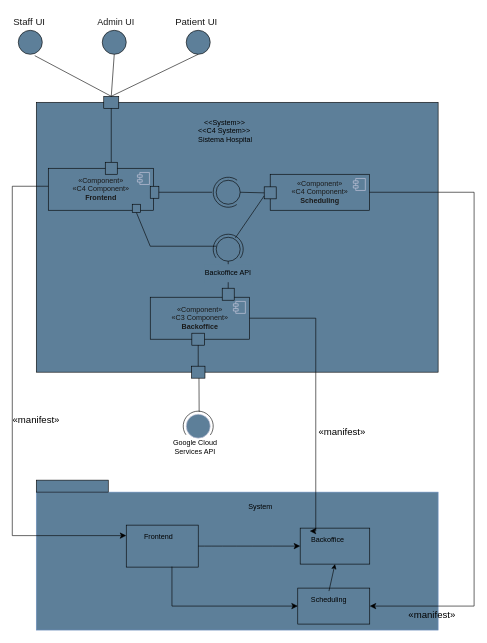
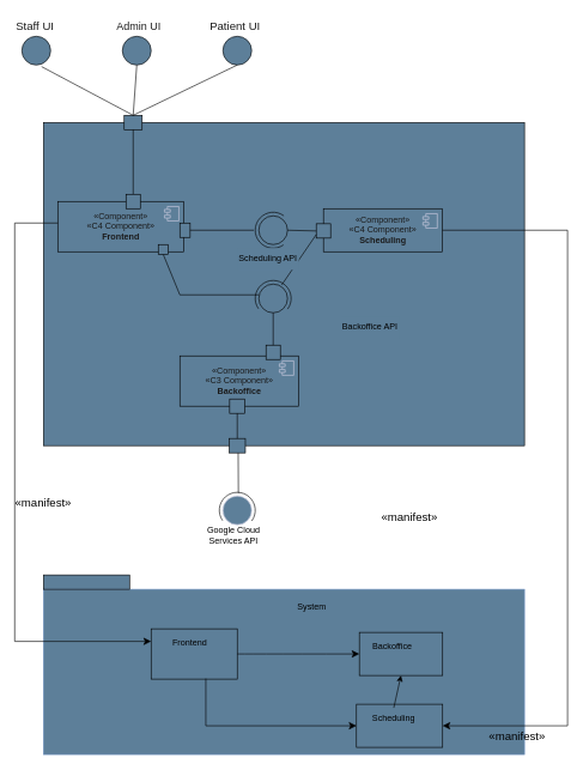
  <mxCell id="0" />
  <mxCell id="1" parent="0" />
  <mxCell id="2" value="" style="rounded=0;whiteSpace=wrap;html=1;strokeColor=#000000;fontColor=#1A1A1A;fillColor=#5D7F99;" parent="1" vertex="1"><mxGeometry x="60" y="170" width="670" height="450" as="geometry" /></mxCell>
  <mxCell id="3" value="" style="ellipse;whiteSpace=wrap;html=1;aspect=fixed;strokeColor=#000000;fontColor=#1A1A1A;fillColor=#5D7F99;" parent="1" vertex="1"><mxGeometry x="30" y="50" width="40" height="40" as="geometry" /></mxCell>
  <mxCell id="4" value="" style="ellipse;whiteSpace=wrap;html=1;aspect=fixed;strokeColor=#000000;fontColor=#1A1A1A;fillColor=#5D7F99;" parent="1" vertex="1"><mxGeometry x="170" y="50" width="40" height="40" as="geometry" /></mxCell>
  <mxCell id="5" value="" style="ellipse;whiteSpace=wrap;html=1;aspect=fixed;strokeColor=#000000;fontColor=#1A1A1A;fillColor=#5D7F99;" parent="1" vertex="1"><mxGeometry x="310" y="50" width="40" height="40" as="geometry" /></mxCell>
  <mxCell id="6" value="" style="rounded=0;whiteSpace=wrap;html=1;strokeColor=#000000;fontColor=#1A1A1A;fillColor=#5D7F99;" parent="1" vertex="1"><mxGeometry x="172.5" y="160" width="25" height="20" as="geometry" /></mxCell>
  <mxCell id="7" value="&lt;font style=&quot;font-size: 16px;&quot;&gt;Staff UI&lt;/font&gt;" style="text;html=1;whiteSpace=wrap;overflow=hidden;rounded=0;fontColor=#1A1A1A;" parent="1" vertex="1"><mxGeometry x="20" y="20" width="160" height="40" as="geometry" /></mxCell>
  <mxCell id="8" value="&lt;div style=&quot;font-size: 15px;&quot;&gt;&lt;font style=&quot;font-size: 15px;&quot;&gt;Admin UI&lt;/font&gt;&lt;/div&gt;" style="text;html=1;whiteSpace=wrap;overflow=hidden;rounded=0;fontColor=#1A1A1A;" parent="1" vertex="1"><mxGeometry x="160" y="20" width="160" height="40" as="geometry" /></mxCell>
  <mxCell id="9" value="&lt;div&gt;&lt;font style=&quot;font-size: 16px;&quot;&gt;Patient UI&lt;/font&gt;&lt;/div&gt;" style="text;html=1;whiteSpace=wrap;overflow=hidden;rounded=0;fontColor=#1A1A1A;" parent="1" vertex="1"><mxGeometry x="290" y="20" width="160" height="40" as="geometry" /></mxCell>
  <mxCell id="10" value="" style="rounded=0;whiteSpace=wrap;html=1;strokeColor=#000000;fontColor=#1A1A1A;fillColor=#5D7F99;" parent="1" vertex="1"><mxGeometry x="318.76" y="610" width="22.5" height="20" as="geometry" /></mxCell>
  <mxCell id="11" value="" style="ellipse;whiteSpace=wrap;html=1;aspect=fixed;strokeColor=#D0CEE2;fontColor=#1A1A1A;fillColor=#5D7F99;" parent="1" vertex="1"><mxGeometry x="310.01" y="690" width="40" height="40" as="geometry" /></mxCell>
  <mxCell id="12" value="" style="verticalLabelPosition=bottom;verticalAlign=top;html=1;shape=mxgraph.basic.arc;startAngle=0.653;endAngle=0.351;fillColor=#f5f5f5;fontColor=#333333;strokeColor=#000000;" parent="1" vertex="1"><mxGeometry x="305.01" y="685" width="50" height="50" as="geometry" /></mxCell>
  <mxCell id="13" value="" style="endArrow=none;html=1;rounded=0;strokeColor=#000000;fontColor=#1A1A1A;exitX=0.531;exitY=0.022;exitDx=0;exitDy=0;exitPerimeter=0;" parent="1" source="12" edge="1"><mxGeometry width="50" height="50" relative="1" as="geometry"><mxPoint x="331.26" y="680" as="sourcePoint" /><mxPoint x="331.26" y="630" as="targetPoint" /></mxGeometry></mxCell>
  <mxCell id="14" value="" style="endArrow=none;html=1;rounded=0;strokeColor=#000000;fontColor=#1A1A1A;exitX=0.5;exitY=0;exitDx=0;exitDy=0;entryX=0.686;entryY=1.056;entryDx=0;entryDy=0;entryPerimeter=0;" parent="1" source="6" target="3" edge="1"><mxGeometry width="50" height="50" relative="1" as="geometry"><mxPoint x="140" y="140" as="sourcePoint" /><mxPoint x="190" y="90" as="targetPoint" /></mxGeometry></mxCell>
  <mxCell id="15" value="" style="endArrow=none;html=1;rounded=0;strokeColor=#000000;fontColor=#1A1A1A;exitX=0.5;exitY=0;exitDx=0;exitDy=0;entryX=0.5;entryY=1;entryDx=0;entryDy=0;" parent="1" source="6" target="4" edge="1"><mxGeometry width="50" height="50" relative="1" as="geometry"><mxPoint x="280" y="140" as="sourcePoint" /><mxPoint x="330" y="90" as="targetPoint" /></mxGeometry></mxCell>
  <mxCell id="16" value="" style="endArrow=none;html=1;rounded=0;fontColor=#1A1A1A;exitX=0.5;exitY=0;exitDx=0;exitDy=0;entryX=0.5;entryY=1;entryDx=0;entryDy=0;fillColor=#f9f7ed;strokeColor=#000000;" parent="1" source="6" target="5" edge="1"><mxGeometry width="50" height="50" relative="1" as="geometry"><mxPoint x="420" y="140" as="sourcePoint" /><mxPoint x="470" y="90" as="targetPoint" /></mxGeometry></mxCell>
- <mxCell id="17" value="&lt;div&gt;&lt;span style=&quot;white-space: pre;&quot;&gt;&#09;&lt;/span&gt;&lt;span style=&quot;white-space: pre;&quot;&gt;&#09;&lt;/span&gt;&amp;lt;&amp;lt;System&amp;gt;&amp;gt;&lt;/div&gt;&lt;div&gt;&lt;span style=&quot;white-space: pre;&quot;&gt;&#09;&lt;/span&gt;&amp;nbsp;&amp;nbsp;&amp;nbsp;&amp;nbsp; &amp;lt;&amp;lt;C4 System&amp;gt;&amp;gt;&lt;/div&gt;&lt;div&gt;&lt;span style=&quot;white-space: pre;&quot;&gt;&#09;&lt;/span&gt;&amp;nbsp;&amp;nbsp;&amp;nbsp;&amp;nbsp; Sistema Hospital&lt;/div&gt;&lt;div&gt;&lt;br&gt;&lt;/div&gt;" style="text;html=1;whiteSpace=wrap;overflow=hidden;rounded=0;" parent="1" vertex="1"><mxGeometry x="285" y="190" width="190" height="70" as="geometry" /></mxCell>
  <mxCell id="18" value="&lt;div&gt;«Component»&lt;/div&gt;&lt;div&gt;«C4 Component»&lt;/div&gt;&lt;div&gt;&lt;b&gt;Frontend&lt;/b&gt;&lt;/div&gt;" style="html=1;dropTarget=0;whiteSpace=wrap;strokeColor=#000000;fontColor=#1A1A1A;fillColor=#5D7F99;" parent="1" vertex="1"><mxGeometry x="80" y="280" width="175.62" height="70" as="geometry" /></mxCell>
  <mxCell id="19" value="" style="shape=module;jettyWidth=8;jettyHeight=4;strokeColor=#D0CEE2;fontColor=#1A1A1A;fillColor=#5D7F99;" parent="18" vertex="1"><mxGeometry x="1" width="20" height="20" relative="1" as="geometry"><mxPoint x="-27" y="7" as="offset" /></mxGeometry></mxCell>
  <mxCell id="20" value="&lt;div&gt;«Component»&lt;/div&gt;&lt;div&gt;«C3 Component»&lt;/div&gt;&lt;div&gt;&lt;b&gt;Backoffice&lt;/b&gt;&lt;/div&gt;" style="html=1;dropTarget=0;whiteSpace=wrap;strokeColor=#000000;fontColor=#1A1A1A;fillColor=#5D7F99;" parent="1" vertex="1"><mxGeometry x="250" y="495" width="165.62" height="70" as="geometry" /></mxCell>
  <mxCell id="21" value="" style="shape=module;jettyWidth=8;jettyHeight=4;strokeColor=#D0CEE2;fontColor=#1A1A1A;fillColor=#5D7F99;" parent="20" vertex="1"><mxGeometry x="1" width="20" height="20" relative="1" as="geometry"><mxPoint x="-27" y="7" as="offset" /></mxGeometry></mxCell>
  <mxCell id="22" value="&lt;div&gt;«Component»&lt;/div&gt;&lt;div&gt;«C4 Component»&lt;/div&gt;&lt;div&gt;&lt;b&gt;Scheduling&lt;/b&gt;&lt;br&gt;&lt;/div&gt;" style="html=1;dropTarget=0;whiteSpace=wrap;strokeColor=#000000;fontColor=#1A1A1A;fillColor=#5D7F99;" parent="1" vertex="1"><mxGeometry x="450" y="290" width="165.62" height="60" as="geometry" /></mxCell>
  <mxCell id="23" value="" style="shape=module;jettyWidth=8;jettyHeight=4;strokeColor=#D0CEE2;fontColor=#1A1A1A;fillColor=#5D7F99;" parent="22" vertex="1"><mxGeometry x="1" width="20" height="20" relative="1" as="geometry"><mxPoint x="-27" y="7" as="offset" /></mxGeometry></mxCell>
  <mxCell id="24" value="" style="ellipse;whiteSpace=wrap;html=1;aspect=fixed;strokeColor=#000000;fontColor=#1A1A1A;fillColor=#5D7F99;" parent="1" vertex="1"><mxGeometry x="360" y="395" width="40" height="40" as="geometry" /></mxCell>
  <mxCell id="25" value="" style="verticalLabelPosition=bottom;verticalAlign=top;html=1;shape=mxgraph.basic.arc;startAngle=0.653;endAngle=0.351;fillColor=#000000;fontColor=#333333;strokeColor=#000000;" parent="1" vertex="1"><mxGeometry x="355" y="390" width="50" height="50" as="geometry" /></mxCell>
  <mxCell id="26" value="" style="ellipse;whiteSpace=wrap;html=1;aspect=fixed;strokeColor=#000000;fontColor=#1A1A1A;fillColor=#5D7F99;" parent="1" vertex="1"><mxGeometry x="360" y="300" width="40" height="40" as="geometry" /></mxCell>
  <mxCell id="27" value="" style="verticalLabelPosition=bottom;verticalAlign=top;html=1;shape=mxgraph.basic.arc;startAngle=0.653;endAngle=0.351;direction=north;fillColor=#F5F5F5;strokeColor=#000000;" parent="1" vertex="1"><mxGeometry x="355" y="295" width="50" height="50" as="geometry" /></mxCell>
  <mxCell id="28" value="" style="rounded=0;whiteSpace=wrap;html=1;strokeColor=#000000;fontColor=#1A1A1A;fillColor=#5D7F99;" parent="1" vertex="1"><mxGeometry x="250" y="310" width="14.38" height="20" as="geometry" /></mxCell>
  <mxCell id="29" value="" style="whiteSpace=wrap;html=1;aspect=fixed;strokeColor=#000000;fontColor=#1A1A1A;fillColor=#5D7F99;" parent="1" vertex="1"><mxGeometry x="220" y="340" width="14" height="14" as="geometry" /></mxCell>
  <mxCell id="30" value="" style="rounded=0;whiteSpace=wrap;html=1;strokeColor=#000000;fontColor=#1A1A1A;fillColor=#5D7F99;" parent="1" vertex="1"><mxGeometry x="440" y="311" width="20" height="20" as="geometry" /></mxCell>
  <mxCell id="31" value="" style="rounded=0;whiteSpace=wrap;html=1;strokeColor=#000000;fontColor=#1A1A1A;fillColor=#5D7F99;" parent="1" vertex="1"><mxGeometry x="370" y="480" width="20" height="20" as="geometry" /></mxCell>
  <mxCell id="32" value="" style="rounded=0;whiteSpace=wrap;html=1;strokeColor=#000000;fontColor=#1A1A1A;fillColor=#5D7F99;" parent="1" vertex="1"><mxGeometry x="319.38" y="555" width="21.24" height="20" as="geometry" /></mxCell>
  <mxCell id="33" value="" style="endArrow=none;html=1;rounded=0;strokeColor=#000000;fontColor=#1A1A1A;entryX=0.5;entryY=1;entryDx=0;entryDy=0;" parent="1" source="31" target="24" edge="1"><mxGeometry width="50" height="50" relative="1" as="geometry"><mxPoint x="550" y="590" as="sourcePoint" /><mxPoint x="590" y="540" as="targetPoint" /></mxGeometry></mxCell>
  <mxCell id="34" value="" style="endArrow=none;html=1;rounded=0;strokeColor=#000000;fontColor=#1A1A1A;entryX=0.5;entryY=1;entryDx=0;entryDy=0;exitX=0.5;exitY=0;exitDx=0;exitDy=0;" parent="1" source="10" target="32" edge="1"><mxGeometry width="50" height="50" relative="1" as="geometry"><mxPoint x="340" y="620" as="sourcePoint" /><mxPoint x="390" y="570" as="targetPoint" /></mxGeometry></mxCell>
  <mxCell id="35" value="" style="endArrow=none;html=1;rounded=0;strokeColor=#000000;fontColor=#1A1A1A;entryX=0.5;entryY=1;entryDx=0;entryDy=0;exitX=0.1;exitY=0.4;exitDx=0;exitDy=0;exitPerimeter=0;" parent="1" source="25" target="29" edge="1"><mxGeometry width="50" height="50" relative="1" as="geometry"><mxPoint x="290" y="390" as="sourcePoint" /><mxPoint x="340" y="340" as="targetPoint" /><Array as="points"><mxPoint x="250" y="410" /></Array></mxGeometry></mxCell>
  <mxCell id="36" value="" style="endArrow=none;html=1;rounded=0;strokeColor=#000000;fontColor=#1A1A1A;exitX=0.74;exitY=0.12;exitDx=0;exitDy=0;exitPerimeter=0;entryX=0;entryY=0.75;entryDx=0;entryDy=0;" parent="1" source="25" target="30" edge="1"><mxGeometry width="50" height="50" relative="1" as="geometry"><mxPoint x="400" y="370" as="sourcePoint" /><mxPoint x="450" y="320" as="targetPoint" /></mxGeometry></mxCell>
  <mxCell id="37" value="" style="endArrow=none;html=1;rounded=0;fontColor=#1A1A1A;exitX=1;exitY=0.5;exitDx=0;exitDy=0;entryX=0.5;entryY=-0.04;entryDx=0;entryDy=0;entryPerimeter=0;fillColor=#f5f5f5;strokeColor=#000000;" parent="1" source="28" target="27" edge="1"><mxGeometry width="50" height="50" relative="1" as="geometry"><mxPoint x="290" y="390" as="sourcePoint" /><mxPoint x="340" y="340" as="targetPoint" /></mxGeometry></mxCell>
  <mxCell id="38" value="" style="endArrow=none;html=1;rounded=0;strokeColor=#000000;fontColor=#1A1A1A;exitX=0;exitY=0.5;exitDx=0;exitDy=0;entryX=1;entryY=0.5;entryDx=0;entryDy=0;fillColor=#f5f5f5;" parent="1" source="30" target="26" edge="1"><mxGeometry width="50" height="50" relative="1" as="geometry"><mxPoint x="290" y="390" as="sourcePoint" /><mxPoint x="340" y="340" as="targetPoint" /></mxGeometry></mxCell>
  <mxCell id="39" value="" style="endArrow=none;html=1;rounded=0;fontColor=#1A1A1A;exitX=0.5;exitY=0;exitDx=0;exitDy=0;entryX=0.5;entryY=1;entryDx=0;entryDy=0;fillColor=#cdeb8b;strokeColor=#000000;" parent="1" target="6" edge="1"><mxGeometry width="50" height="50" relative="1" as="geometry"><mxPoint x="185" y="270" as="sourcePoint" /><mxPoint x="300" y="180" as="targetPoint" /><Array as="points" /></mxGeometry></mxCell>
  <mxCell id="40" value="" style="rounded=0;whiteSpace=wrap;html=1;strokeColor=#000000;fontColor=#1A1A1A;fillColor=#5D7F99;" parent="1" vertex="1"><mxGeometry x="175" y="270" width="20" height="20" as="geometry" /></mxCell>
  <mxCell id="41" value="Google Cloud Services API" style="text;html=1;align=center;verticalAlign=middle;whiteSpace=wrap;rounded=0;" parent="1" vertex="1"><mxGeometry x="285" y="730" width="80" height="30" as="geometry" /></mxCell>
- <mxCell id="42" value="Backoffice API" style="text;html=1;align=center;verticalAlign=middle;whiteSpace=wrap;rounded=0;fillColor=#5D7F99;" parent="1" vertex="1"><mxGeometry x="340" y="440" width="80" height="30" as="geometry" /></mxCell>
+ <mxCell id="42" value="Backoffice API" style="text;html=1;align=center;verticalAlign=middle;whiteSpace=wrap;rounded=0;fillColor=#5D7F99;" parent="1" vertex="1"><mxGeometry x="475" y="440" width="80" height="30" as="geometry" /></mxCell>
+ <mxCell id="43" value="Scheduling API" style="text;html=1;align=center;verticalAlign=middle;whiteSpace=wrap;rounded=0;fillColor=#5D7F99;" parent="1" vertex="1"><mxGeometry x="331.24" y="345" width="84.38" height="30" as="geometry" /></mxCell>
  <mxCell id="44" value="" style="rounded=0;whiteSpace=wrap;html=1;fillColor=#5D7F99;strokeColor=#6c8ebf;" parent="1" vertex="1"><mxGeometry x="60" y="820" width="670" height="230" as="geometry" /></mxCell>
  <mxCell id="45" value="&lt;div&gt;System&lt;/div&gt;" style="text;html=1;align=center;verticalAlign=middle;whiteSpace=wrap;rounded=0;" parent="1" vertex="1"><mxGeometry x="404" y="830" width="60" height="30" as="geometry" /></mxCell>
  <mxCell id="46" value="" style="rounded=0;whiteSpace=wrap;html=1;fillColor=#5D7F99;" parent="1" vertex="1"><mxGeometry x="60" y="800" width="120" height="20" as="geometry" /></mxCell>
  <mxCell id="47" value="" style="rounded=0;whiteSpace=wrap;html=1;fillColor=#5D7F99;" parent="1" vertex="1"><mxGeometry x="210" y="875" width="120" height="70" as="geometry" /></mxCell>
  <mxCell id="48" value="" style="rounded=0;whiteSpace=wrap;html=1;fillColor=#5D7F99;" parent="1" vertex="1"><mxGeometry x="500" y="880" width="116" height="60" as="geometry" /></mxCell>
  <mxCell id="49" value="" style="rounded=0;whiteSpace=wrap;html=1;fillColor=#5D7F99;" parent="1" vertex="1"><mxGeometry x="496" y="980" width="120" height="60" as="geometry" /></mxCell>
  <mxCell id="50" value="&lt;div&gt;Frontend&lt;/div&gt;" style="text;html=1;align=center;verticalAlign=middle;whiteSpace=wrap;rounded=0;" parent="1" vertex="1"><mxGeometry x="234" y="880" width="60" height="30" as="geometry" /></mxCell>
  <mxCell id="51" value="Backoffice" style="text;html=1;align=center;verticalAlign=middle;whiteSpace=wrap;rounded=0;" parent="1" vertex="1"><mxGeometry x="516" y="885" width="60" height="30" as="geometry" /></mxCell>
  <mxCell id="52" value="Scheduling" style="text;html=1;align=center;verticalAlign=middle;whiteSpace=wrap;rounded=0;" parent="1" vertex="1"><mxGeometry x="518" y="985" width="60" height="30" as="geometry" /></mxCell>
  <mxCell id="53" value="" style="endArrow=classic;html=1;rounded=0;exitX=0.5;exitY=0;exitDx=0;exitDy=0;entryX=0.5;entryY=1;entryDx=0;entryDy=0;" parent="1" source="52" target="48" edge="1"><mxGeometry width="50" height="50" relative="1" as="geometry"><mxPoint x="588" y="958.357" as="sourcePoint" /><mxPoint x="541" y="944.998" as="targetPoint" /></mxGeometry></mxCell>
  <mxCell id="54" value="" style="edgeStyle=segmentEdgeStyle;endArrow=classic;html=1;curved=0;rounded=0;endSize=8;startSize=8;fontSize=12;exitX=0.635;exitY=0.988;exitDx=0;exitDy=0;exitPerimeter=0;entryX=0;entryY=0.5;entryDx=0;entryDy=0;" parent="1" source="47" target="49" edge="1"><mxGeometry width="50" height="50" relative="1" as="geometry"><mxPoint x="285" y="995" as="sourcePoint" /><mxPoint x="335" y="945" as="targetPoint" /><Array as="points"><mxPoint x="286" y="1010" /></Array></mxGeometry></mxCell>
  <mxCell id="55" value="" style="endArrow=classic;html=1;rounded=0;fontSize=12;startSize=8;endSize=8;curved=1;entryX=0;entryY=0.5;entryDx=0;entryDy=0;" parent="1" target="48" edge="1"><mxGeometry width="50" height="50" relative="1" as="geometry"><mxPoint x="330" y="910" as="sourcePoint" /><mxPoint x="380" y="860" as="targetPoint" /></mxGeometry></mxCell>
  <mxCell id="56" value="" style="edgeStyle=segmentEdgeStyle;endArrow=classic;html=1;curved=0;rounded=0;endSize=8;startSize=8;fontSize=12;entryX=0;entryY=0.25;entryDx=0;entryDy=0;" parent="1" target="47" edge="1" source="18"><mxGeometry width="50" height="50" relative="1" as="geometry"><mxPoint x="30" y="390" as="sourcePoint" /><mxPoint x="80" y="340" as="targetPoint" /><Array as="points"><mxPoint x="20" y="310" /><mxPoint x="20" y="893" /></Array></mxGeometry></mxCell>
  <mxCell id="57" value="" style="edgeStyle=segmentEdgeStyle;endArrow=classic;html=1;curved=0;rounded=0;endSize=8;startSize=8;fontSize=12;entryX=1;entryY=0.5;entryDx=0;entryDy=0;exitX=1;exitY=0.5;exitDx=0;exitDy=0;" parent="1" source="22" target="49" edge="1"><mxGeometry width="50" height="50" relative="1" as="geometry"><mxPoint x="730" y="400" as="sourcePoint" /><mxPoint x="780" y="350" as="targetPoint" /><Array as="points"><mxPoint x="790" y="320" /><mxPoint x="790" y="1010" /></Array></mxGeometry></mxCell>
- <mxCell id="58" value="" style="edgeStyle=segmentEdgeStyle;endArrow=classic;html=1;curved=0;rounded=0;endSize=8;startSize=8;fontSize=12;entryX=0;entryY=0;entryDx=0;entryDy=0;exitX=1;exitY=0.5;exitDx=0;exitDy=0;" parent="1" source="20" target="51" edge="1"><mxGeometry width="50" height="50" relative="1" as="geometry"><mxPoint x="490" y="570" as="sourcePoint" /><mxPoint x="540" y="520" as="targetPoint" /><Array as="points"><mxPoint x="526" y="530" /></Array></mxGeometry></mxCell>
  <mxCell id="59" value="«manifest»" style="text;html=1;align=center;verticalAlign=middle;whiteSpace=wrap;rounded=0;fontSize=16;" parent="1" vertex="1"><mxGeometry x="540" y="705" width="60" height="30" as="geometry" /></mxCell>
  <mxCell id="60" value="«manifest»" style="text;html=1;align=center;verticalAlign=middle;whiteSpace=wrap;rounded=0;fontSize=16;" parent="1" vertex="1"><mxGeometry x="30" y="685" width="60" height="30" as="geometry" /></mxCell>
  <mxCell id="61" value="«manifest»" style="text;html=1;align=center;verticalAlign=middle;whiteSpace=wrap;rounded=0;fontSize=16;" parent="1" vertex="1"><mxGeometry x="690" y="1010" width="60" height="30" as="geometry" /></mxCell>
